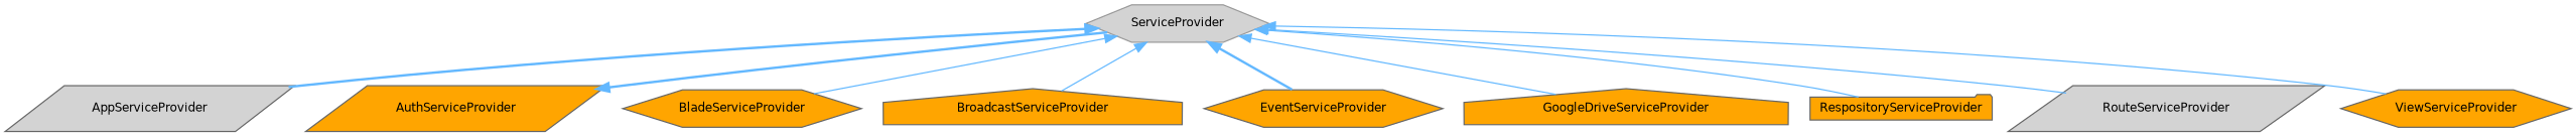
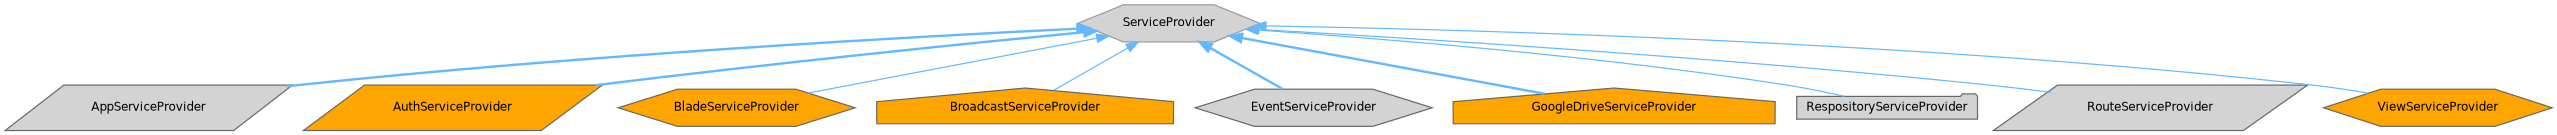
  digraph {
    rankdir=TB
    node [color=grey40 fillcolor=orange fontname=Helvetica fontsize=10 shape=hexagon style=filled]
    edge [color=steelblue1 dir=back fontname=Helvetica fontsize=10 labelfontname=Helvetica labelfontsize=10 style=solid]
    n1 [color=grey60 fillcolor=lightgrey height=0.2 label=ServiceProvider width=0.4]
    n2 [fillcolor=lightgrey height=0.2 label=AppServiceProvider shape=parallelogram width=0.4]
    n3 [height=0.2 label=AuthServiceProvider shape=parallelogram width=0.4]
    n4 [height=0.2 label=BladeServiceProvider width=0.4]
    n5 [height=0.2 label=BroadcastServiceProvider shape=house width=0.4]
-   n6 [height=0.2 label=EventServiceProvider width=0.4]
+   n6 [fillcolor=lightgrey height=0.2 label=EventServiceProvider width=0.4]
    n7 [height=0.2 label=GoogleDriveServiceProvider shape=house width=0.4]
-   n8 [height=0.2 label=RespositoryServiceProvider shape=folder width=0.4]
+   n8 [fillcolor=lightgrey height=0.2 label=RespositoryServiceProvider shape=folder width=0.4]
    n9 [fillcolor=lightgrey height=0.2 label=RouteServiceProvider shape=parallelogram width=0.4]
    n10 [height=0.2 label=ViewServiceProvider width=0.4]
    n1 -> n2 [style=bold]
-   n3 -> n1 [style=bold]
+   n1 -> n3 [style=bold]
    n1 -> n4
    n1 -> n5
    n1 -> n6 [style=bold]
-   n1 -> n7
+   n1 -> n7 [style=bold]
    n1 -> n8
    n1 -> n9
    n1 -> n10
  }
